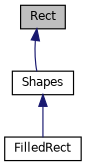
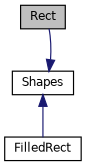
  digraph {
    node [color=black fillcolor=white fontname=Helvetica fontsize=10 shape=record style=filled]
    edge [color=midnightblue dir=back fontname=Helvetica fontsize=10 labelfontname=Helvetica labelfontsize=10 style=solid]
    n1 [fillcolor=grey75 fontcolor=black height=0.2 label=Rect width=0.4]
    n2 [height=0.2 label=FilledRect width=0.4]
    n3 [height=0.2 label=Shapes width=0.4]
-   n1 -> n3
+   n3 -> n1
    n3 -> n2
  }
